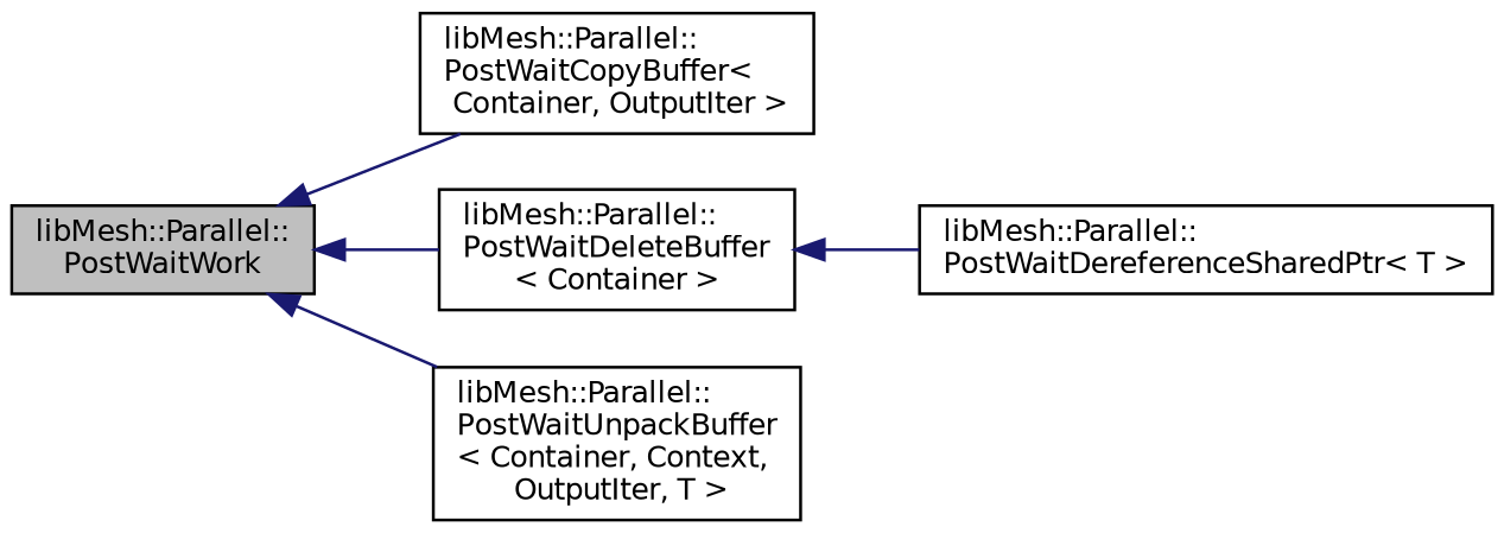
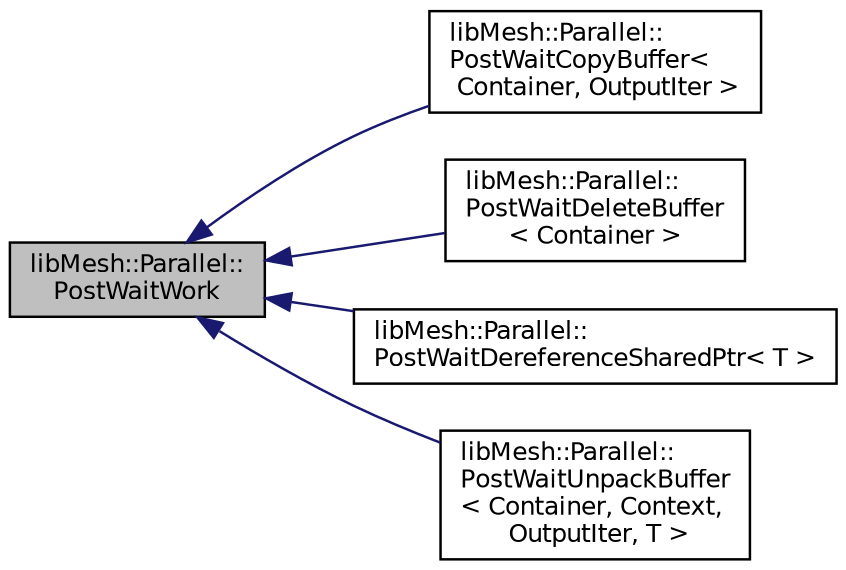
  digraph {
    rankdir=LR
    node [color=black fillcolor=white fontname=Helvetica fontsize=10 shape=record style=filled]
    edge [color=midnightblue dir=back fontname=Helvetica fontsize=10 labelfontname=Helvetica labelfontsize=10 style=solid]
    n1 [fillcolor=grey75 fontcolor=black height=0.2 label="libMesh::Parallel::\lPostWaitWork" width=0.4]
    n2 [height=0.2 label="libMesh::Parallel::\lPostWaitCopyBuffer\<\l Container, OutputIter \>" width=0.4]
    n3 [height=0.2 label="libMesh::Parallel::\lPostWaitDeleteBuffer\l\< Container \>" width=0.4]
    n4 [height=0.2 label="libMesh::Parallel::\lPostWaitDereferenceSharedPtr\< T \>" width=0.4]
    n5 [height=0.2 label="libMesh::Parallel::\lPostWaitUnpackBuffer\l\< Container, Context,\l OutputIter, T \>" width=0.4]
    n1 -> n2
    n1 -> n3
-   n3 -> n4
+   n1 -> n4
    n1 -> n5
  }
